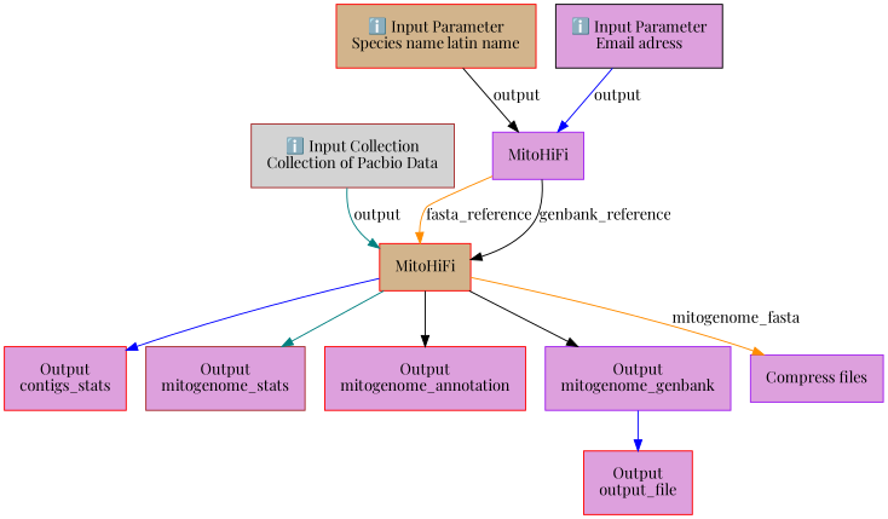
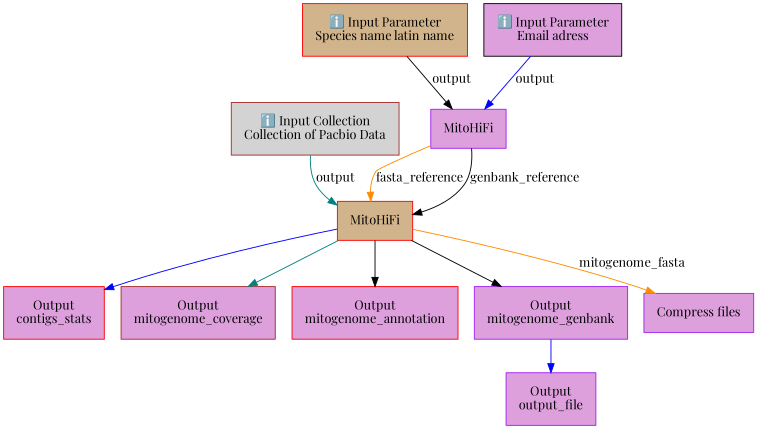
  digraph {
    fontname="Playfair Display"
    node [color=red fillcolor=plum fontname="Playfair Display" margin="0.2,0.2" shape=box style=filled]
    edge [color=black fontname="Playfair Display"]
    n1 [color=brown fillcolor=lightgrey label="ℹ️ Input Collection\nCollection of Pacbio Data"]
    n2 [fillcolor=tan label=MitoHiFi]
    n3 [label="Output\ncontigs_stats"]
-   n4 [color=brown label="Output\nmitogenome_stats"]
+   n4 [color=brown label="Output\nmitogenome_coverage"]
    n5 [label="Output\nmitogenome_annotation"]
    n6 [color=purple label="Output\nmitogenome_genbank"]
    n7 [color=purple label="Compress files"]
    n8 [fillcolor=tan label="ℹ️ Input Parameter\nSpecies name latin name"]
    n9 [color=purple label=MitoHiFi]
    n10 [color=black label="ℹ️ Input Parameter\nEmail adress"]
-   n11 [label="Output\noutput_file"]
+   n11 [color=purple label="Output\noutput_file"]
    n1 -> n2 [color=teal label=output]
    n2 -> n3 [color=blue]
    n2 -> n4 [color=teal]
    n2 -> n5
    n2 -> n6
    n2 -> n7 [color=darkorange label=mitogenome_fasta]
    n6 -> n11 [color=blue]
    n8 -> n9 [label=output]
    n9 -> n2 [color=darkorange label=fasta_reference]
    n9 -> n2 [label=genbank_reference]
    n10 -> n9 [color=blue label=output]
  }
